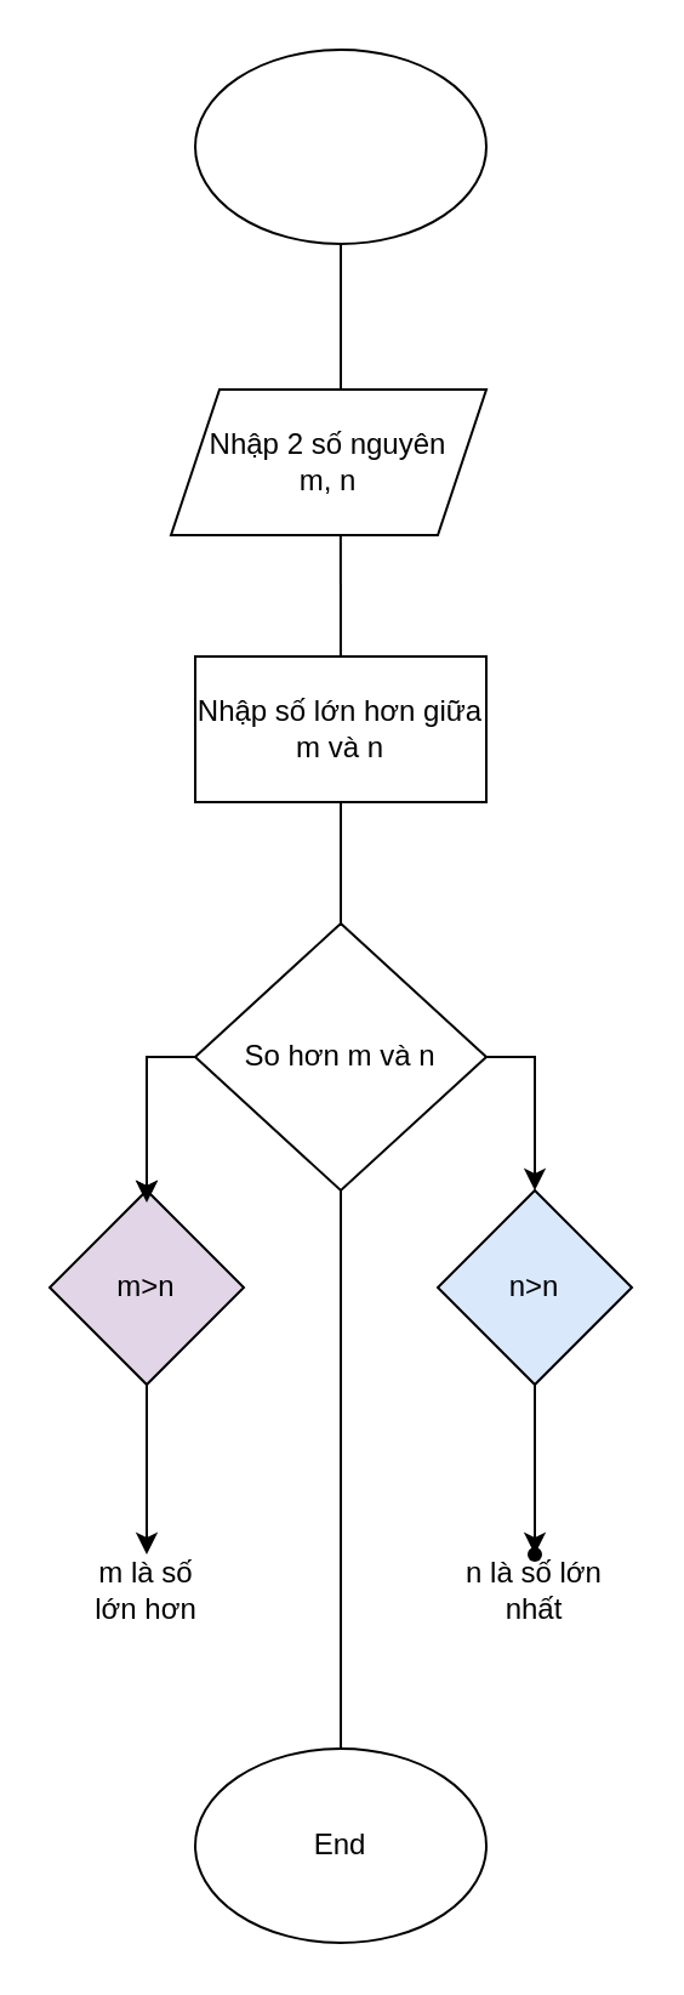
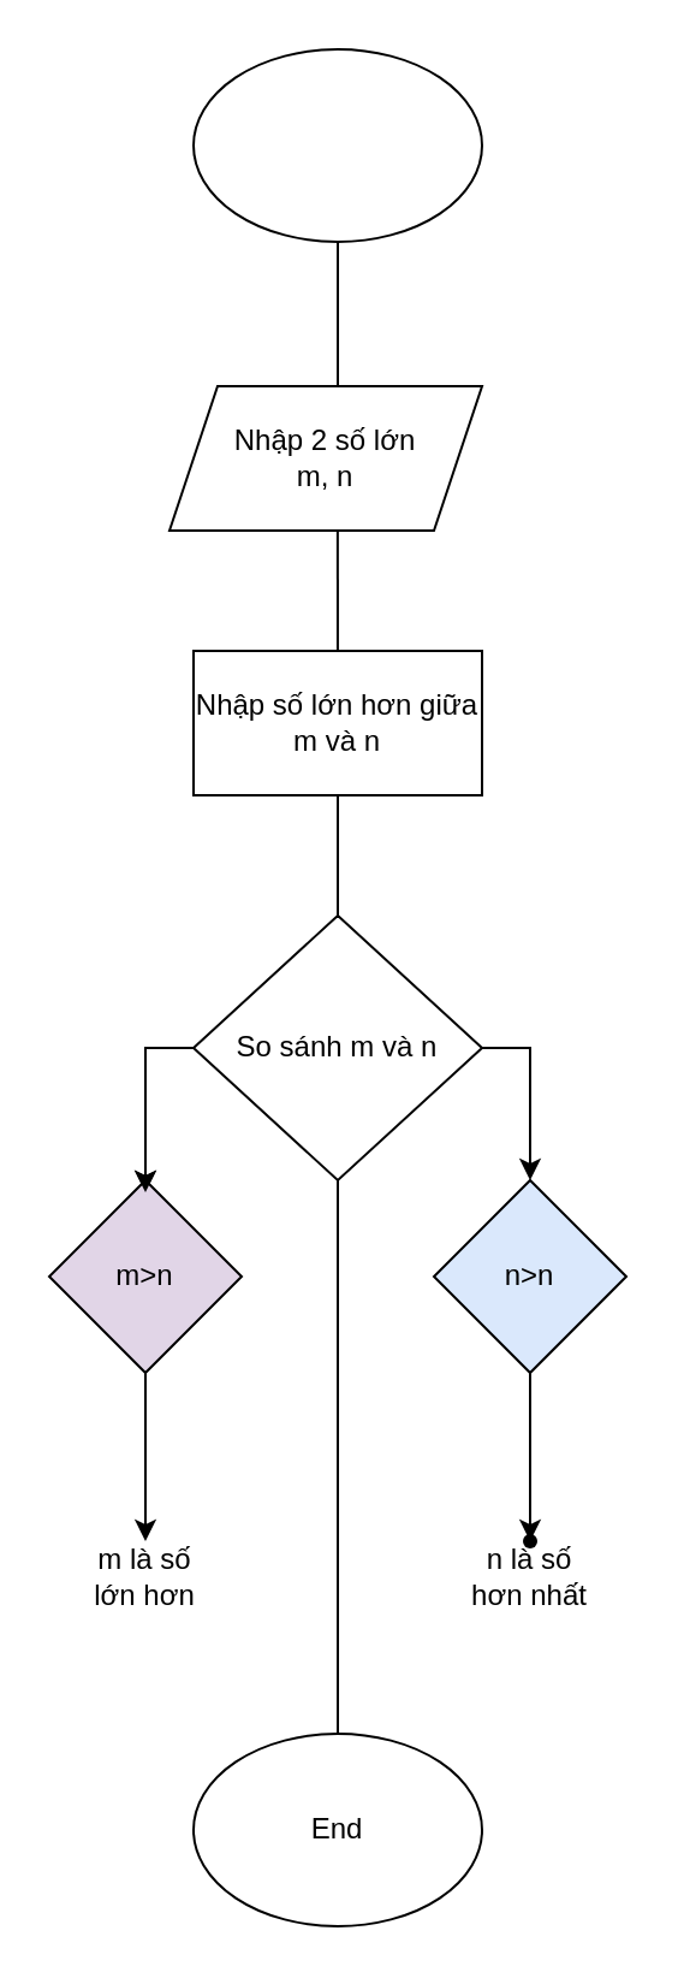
  <mxCell id="0" />
  <mxCell id="1" parent="0" />
  <mxCell id="2" value="" style="ellipse;whiteSpace=wrap;html=1;" vertex="1" parent="1"><mxGeometry x="80" y="20" width="120" height="80" as="geometry" /></mxCell>
  <mxCell id="3" value="" style="endArrow=none;html=1;rounded=0;entryX=0.5;entryY=1;entryDx=0;entryDy=0;" edge="1" parent="1" target="2"><mxGeometry width="50" height="50" relative="1" as="geometry"><mxPoint x="140" y="160" as="sourcePoint" /><mxPoint x="160" y="230" as="targetPoint" /></mxGeometry></mxCell>
- <mxCell id="4" value="Nhập 2 số nguyên&lt;div&gt;m, n&lt;/div&gt;" style="shape=parallelogram;perimeter=parallelogramPerimeter;whiteSpace=wrap;html=1;fixedSize=1;" vertex="1" parent="1"><mxGeometry x="70" y="160" width="130" height="60" as="geometry" /></mxCell>
+ <mxCell id="4" value="Nhập 2 số lớn&lt;div&gt;m, n&lt;/div&gt;" style="shape=parallelogram;perimeter=parallelogramPerimeter;whiteSpace=wrap;html=1;fixedSize=1;" vertex="1" parent="1"><mxGeometry x="70" y="160" width="130" height="60" as="geometry" /></mxCell>
  <mxCell id="5" value="" style="endArrow=none;html=1;rounded=0;entryX=0.538;entryY=1;entryDx=0;entryDy=0;entryPerimeter=0;" edge="1" parent="1" target="4"><mxGeometry width="50" height="50" relative="1" as="geometry"><mxPoint x="140" y="300" as="sourcePoint" /><mxPoint x="190" y="250" as="targetPoint" /></mxGeometry></mxCell>
  <mxCell id="6" value="Nhập số lớn hơn giữa&lt;div&gt;m và n&lt;/div&gt;" style="rounded=0;whiteSpace=wrap;html=1;" vertex="1" parent="1"><mxGeometry x="80" y="270" width="120" height="60" as="geometry" /></mxCell>
- <mxCell id="7" value="So hơn m và n" style="rhombus;whiteSpace=wrap;html=1;" vertex="1" parent="1"><mxGeometry x="80" y="380" width="120" height="110" as="geometry" /></mxCell>
+ <mxCell id="7" value="So sánh m và n" style="rhombus;whiteSpace=wrap;html=1;" vertex="1" parent="1"><mxGeometry x="80" y="380" width="120" height="110" as="geometry" /></mxCell>
  <mxCell id="8" value="" style="endArrow=none;html=1;rounded=0;entryX=0.5;entryY=1;entryDx=0;entryDy=0;" edge="1" parent="1" target="6"><mxGeometry width="50" height="50" relative="1" as="geometry"><mxPoint x="140" y="380" as="sourcePoint" /><mxPoint x="190" y="350" as="targetPoint" /><Array as="points"><mxPoint x="140" y="380" /></Array></mxGeometry></mxCell>
  <mxCell id="9" style="edgeStyle=orthogonalEdgeStyle;rounded=0;orthogonalLoop=1;jettySize=auto;html=1;exitX=0;exitY=0.5;exitDx=0;exitDy=0;" edge="1" parent="1" source="7"><mxGeometry relative="1" as="geometry"><mxPoint x="80" y="440" as="sourcePoint" /><mxPoint x="60" y="495" as="targetPoint" /><Array as="points"><mxPoint x="60" y="435" /></Array></mxGeometry></mxCell>
  <mxCell id="10" value="m&amp;gt;n" style="rhombus;whiteSpace=wrap;html=1;fillColor=#e1d5e7;" vertex="1" parent="1"><mxGeometry x="20" y="490" width="80" height="80" as="geometry" /></mxCell>
  <mxCell id="11" style="edgeStyle=orthogonalEdgeStyle;rounded=0;orthogonalLoop=1;jettySize=auto;html=1;exitX=0;exitY=0.5;exitDx=0;exitDy=0;" edge="1" parent="1"><mxGeometry relative="1" as="geometry"><mxPoint x="80" y="435" as="sourcePoint" /><mxPoint x="60" y="495" as="targetPoint" /><Array as="points"><mxPoint x="60" y="435" /></Array></mxGeometry></mxCell>
  <mxCell id="12" style="edgeStyle=orthogonalEdgeStyle;rounded=0;orthogonalLoop=1;jettySize=auto;html=1;exitX=1;exitY=0.5;exitDx=0;exitDy=0;" edge="1" parent="1" source="7"><mxGeometry relative="1" as="geometry"><mxPoint x="210" y="435" as="sourcePoint" /><mxPoint x="220" y="490" as="targetPoint" /><Array as="points"><mxPoint x="220" y="435" /></Array></mxGeometry></mxCell>
  <mxCell id="13" value="" style="edgeStyle=orthogonalEdgeStyle;rounded=0;orthogonalLoop=1;jettySize=auto;html=1;" edge="1" parent="1" source="14" target="18"><mxGeometry relative="1" as="geometry" /></mxCell>
  <mxCell id="14" value="n&amp;gt;n" style="rhombus;whiteSpace=wrap;html=1;fillColor=#dae8fc;" vertex="1" parent="1"><mxGeometry x="180" y="490" width="80" height="80" as="geometry" /></mxCell>
  <mxCell id="15" value="" style="endArrow=none;html=1;rounded=0;entryX=0.5;entryY=1;entryDx=0;entryDy=0;" edge="1" parent="1" target="7"><mxGeometry width="50" height="50" relative="1" as="geometry"><mxPoint x="140" y="720" as="sourcePoint" /><mxPoint x="180" y="550" as="targetPoint" /></mxGeometry></mxCell>
  <mxCell id="16" value="" style="endArrow=classic;html=1;rounded=0;exitX=0.5;exitY=1;exitDx=0;exitDy=0;" edge="1" parent="1" source="10"><mxGeometry width="50" height="50" relative="1" as="geometry"><mxPoint x="0" y="660" as="sourcePoint" /><mxPoint x="60" y="640" as="targetPoint" /><Array as="points"><mxPoint x="60" y="640" /></Array></mxGeometry></mxCell>
  <mxCell id="17" value="m là số lớn hơn" style="text;html=1;align=center;verticalAlign=middle;whiteSpace=wrap;rounded=0;" vertex="1" parent="1"><mxGeometry x="30" y="640" width="60" height="30" as="geometry" /></mxCell>
  <mxCell id="18" value="" style="shape=waypoint;sketch=0;size=6;pointerEvents=1;points=[];fillColor=default;resizable=0;rotatable=0;perimeter=centerPerimeter;snapToPoint=1;" vertex="1" parent="1"><mxGeometry x="210" y="630" width="20" height="20" as="geometry" /></mxCell>
- <mxCell id="19" value="n là số lớn nhất" style="text;html=1;align=center;verticalAlign=middle;whiteSpace=wrap;rounded=0;" vertex="1" parent="1"><mxGeometry x="190" y="640" width="60" height="30" as="geometry" /></mxCell>
+ <mxCell id="19" value="n là số hơn nhất" style="text;html=1;align=center;verticalAlign=middle;whiteSpace=wrap;rounded=0;" vertex="1" parent="1"><mxGeometry x="190" y="640" width="60" height="30" as="geometry" /></mxCell>
  <mxCell id="20" value="End" style="ellipse;whiteSpace=wrap;html=1;" vertex="1" parent="1"><mxGeometry x="80" y="720" width="120" height="80" as="geometry" /></mxCell>
